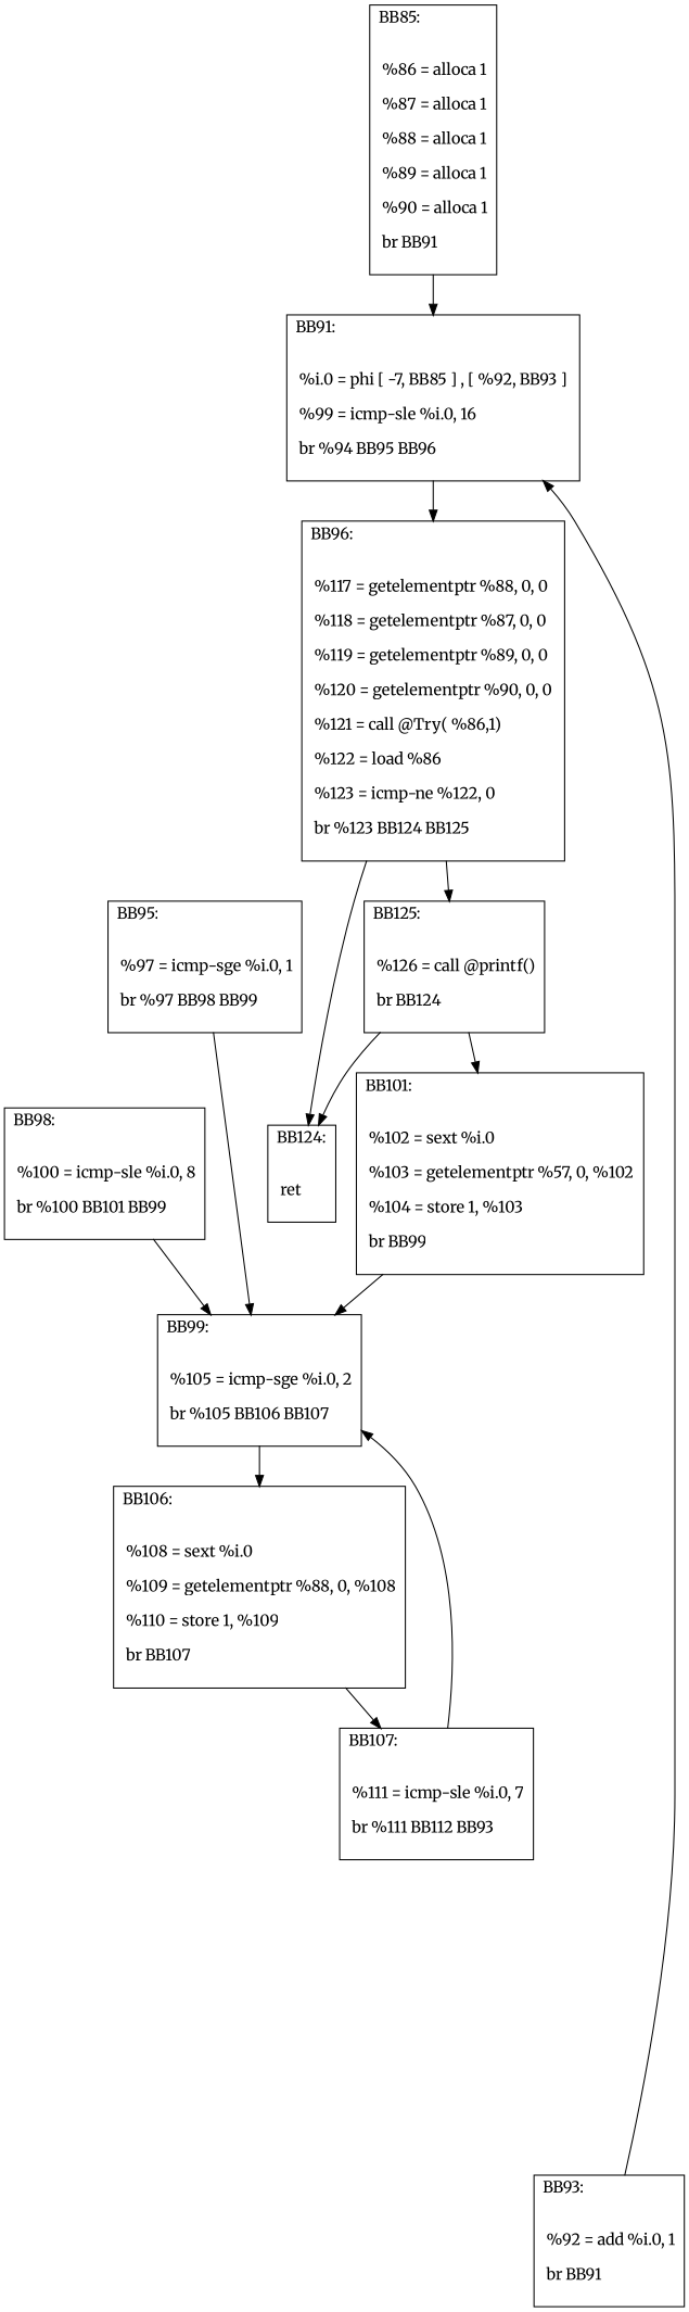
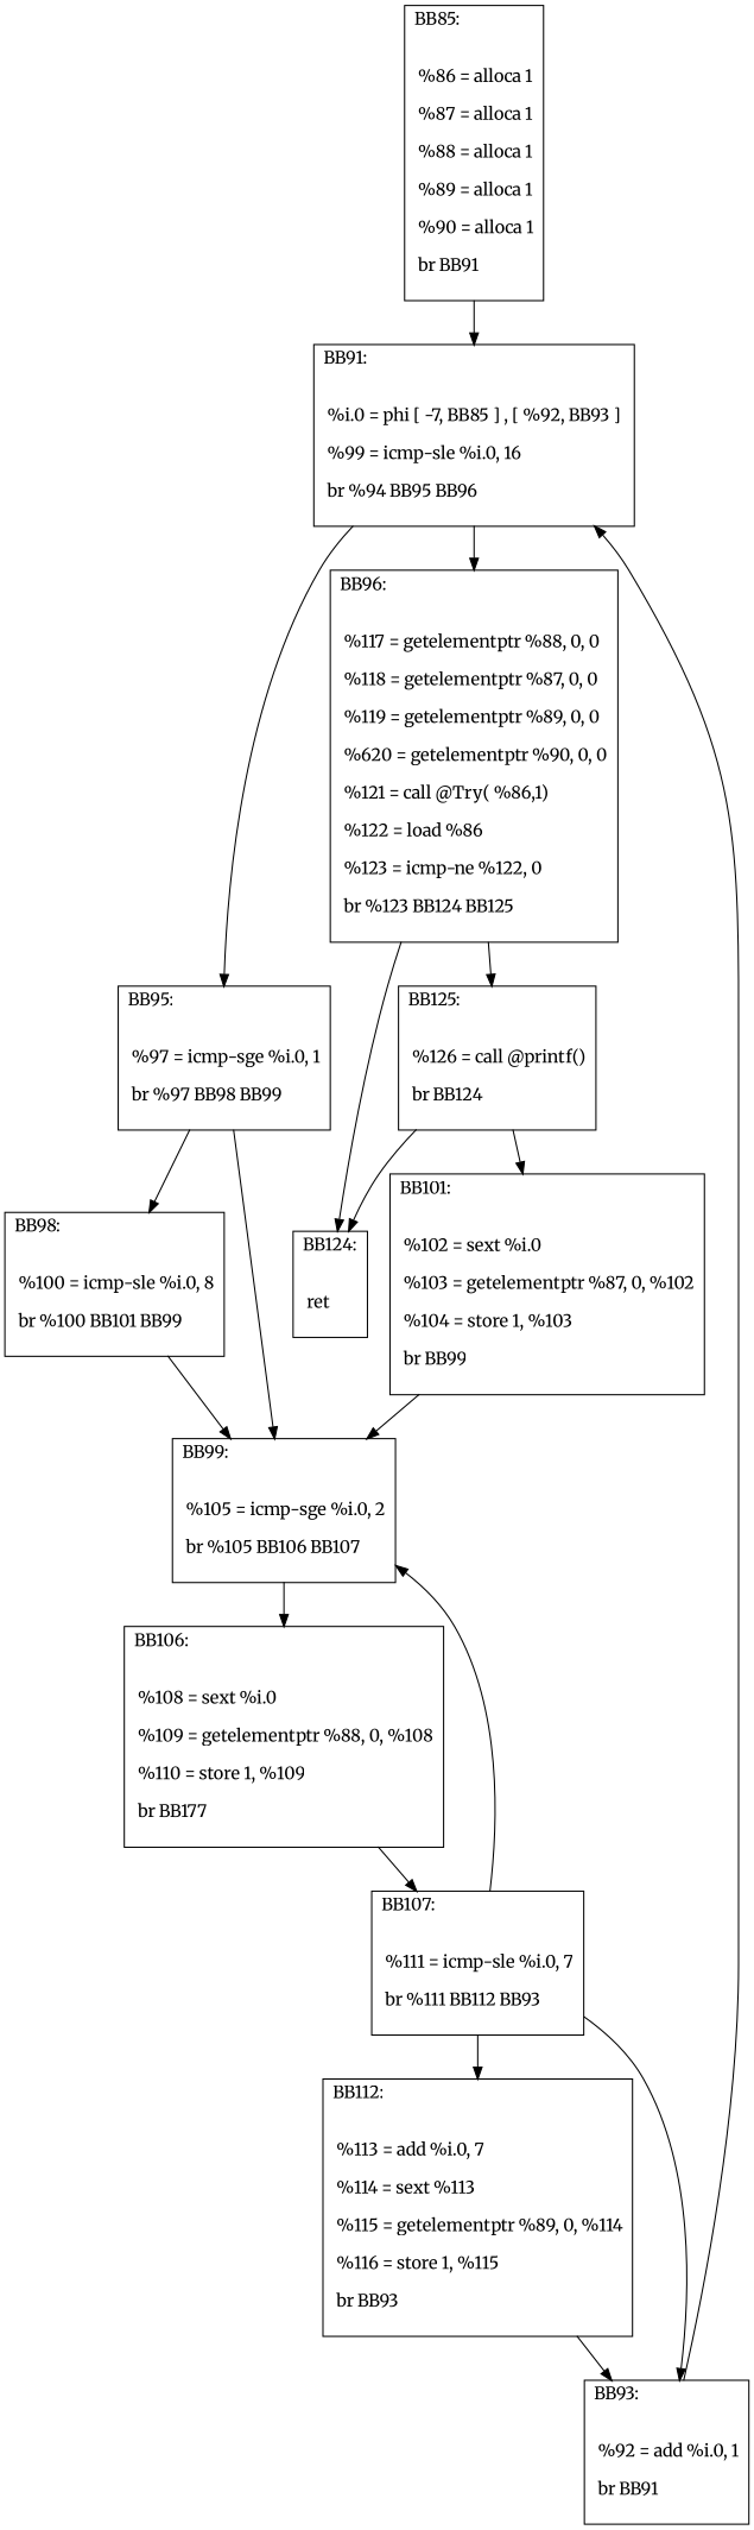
  digraph {
    fontname=Merriweather
    node [fontname=Merriweather shape=record]
    edge [fontname=Merriweather]
    n1 [label="{BB85:\l\l\n             %86 = alloca 1\l\n             %87 = alloca 1\l\n             %88 = alloca 1\l\n             %89 = alloca 1\l\n             %90 = alloca 1\l\n             br BB91\l\n             }"]
    n2 [label="{BB91:\l\l\n             %i.0 = phi [ -7, BB85 ] , [ %92, BB93 ] \l\n             %99 = icmp-sle %i.0, 16\l\n             br %94 BB95 BB96\l\n             }"]
    n3 [label="{BB95:\l\l\n             %97 = icmp-sge %i.0, 1\l\n             br %97 BB98 BB99\l\n             }"]
-   n4 [label="{BB96:\l\l\n             %117 = getelementptr %88, 0, 0\l\n             %118 = getelementptr %87, 0, 0\l\n             %119 = getelementptr %89, 0, 0\l\n             %120 = getelementptr %90, 0, 0\l\n             %121 = call @Try( %86,1)\l\n             %122 = load %86\l\n             %123 = icmp-ne %122, 0\l\n             br %123 BB124 BB125\l\n             }"]
+   n4 [label="{BB96:\l\l\n             %117 = getelementptr %88, 0, 0\l\n             %118 = getelementptr %87, 0, 0\l\n             %119 = getelementptr %89, 0, 0\l\n             %620 = getelementptr %90, 0, 0\l\n             %121 = call @Try( %86,1)\l\n             %122 = load %86\l\n             %123 = icmp-ne %122, 0\l\n             br %123 BB124 BB125\l\n             }"]
    n5 [label="{BB98:\l\l\n             %100 = icmp-sle %i.0, 8\l\n             br %100 BB101 BB99\l\n             }"]
    n6 [label="{BB99:\l\l\n             %105 = icmp-sge %i.0, 2\l\n             br %105 BB106 BB107\l\n             }"]
    n7 [label="{BB124:\l\l\n             ret\l\n             }"]
    n8 [label="{BB125:\l\l\n             %126 = call @printf()\l\n             br BB124\l\n             }"]
-   n9 [label="{BB106:\l\l\n             %108 = sext %i.0\l\n             %109 = getelementptr %88, 0, %108\l\n             %110 = store 1, %109\l\n             br BB107\l\n             }"]
-   n10 [label="{BB101:\l\l\n             %102 = sext %i.0\l\n             %103 = getelementptr %57, 0, %102\l\n             %104 = store 1, %103\l\n             br BB99\l\n             }"]
+   n9 [label="{BB106:\l\l\n             %108 = sext %i.0\l\n             %109 = getelementptr %88, 0, %108\l\n             %110 = store 1, %109\l\n             br BB177\l\n             }"]
+   n10 [label="{BB101:\l\l\n             %102 = sext %i.0\l\n             %103 = getelementptr %87, 0, %102\l\n             %104 = store 1, %103\l\n             br BB99\l\n             }"]
    n11 [label="{BB107:\l\l\n             %111 = icmp-sle %i.0, 7\l\n             br %111 BB112 BB93\l\n             }"]
+   n12 [label="{BB112:\l\l\n             %113 = add %i.0, 7\l\n             %114 = sext %113\l\n             %115 = getelementptr %89, 0, %114\l\n             %116 = store 1, %115\l\n             br BB93\l\n             }"]
    n13 [label="{BB93:\l\l\n             %92 = add %i.0, 1\l\n             br BB91\l\n             }"]
    n1 -> n2
+   n2 -> n3
    n2 -> n4
+   n3 -> n5
    n3 -> n6
    n4 -> n7
    n4 -> n8
    n5 -> n6
    n6 -> n9
    n8 -> n7
    n8 -> n10
    n9 -> n11
    n10 -> n6
    n11 -> n6
+   n11 -> n12
+   n11 -> n13
+   n12 -> n13
    n13 -> n2
  }
